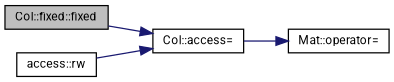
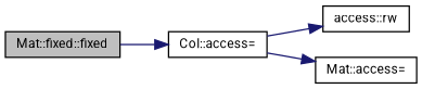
  digraph {
    fontname=Roboto
    rankdir=LR
    node [color=black fillcolor=white fontname=Roboto fontsize=10 shape=record style=filled]
    edge [color=midnightblue fontname=Roboto fontsize=10 labelfontname=Helvetica labelfontsize=10 style=solid]
-   n1 [fillcolor=grey75 fontcolor=black height=0.2 label="Col::fixed::fixed" width=0.4]
+   n1 [fillcolor=grey75 fontcolor=black height=0.2 label="Mat::fixed::fixed" width=0.4]
    n2 [height=0.2 label="Col::access=" width=0.4]
    n3 [height=0.2 label="access::rw" width=0.4]
-   n4 [height=0.2 label="Mat::operator=" width=0.4]
+   n4 [height=0.2 label="Mat::access=" width=0.4]
    n1 -> n2
-   n3 -> n2
+   n2 -> n3
    n2 -> n4
  }
